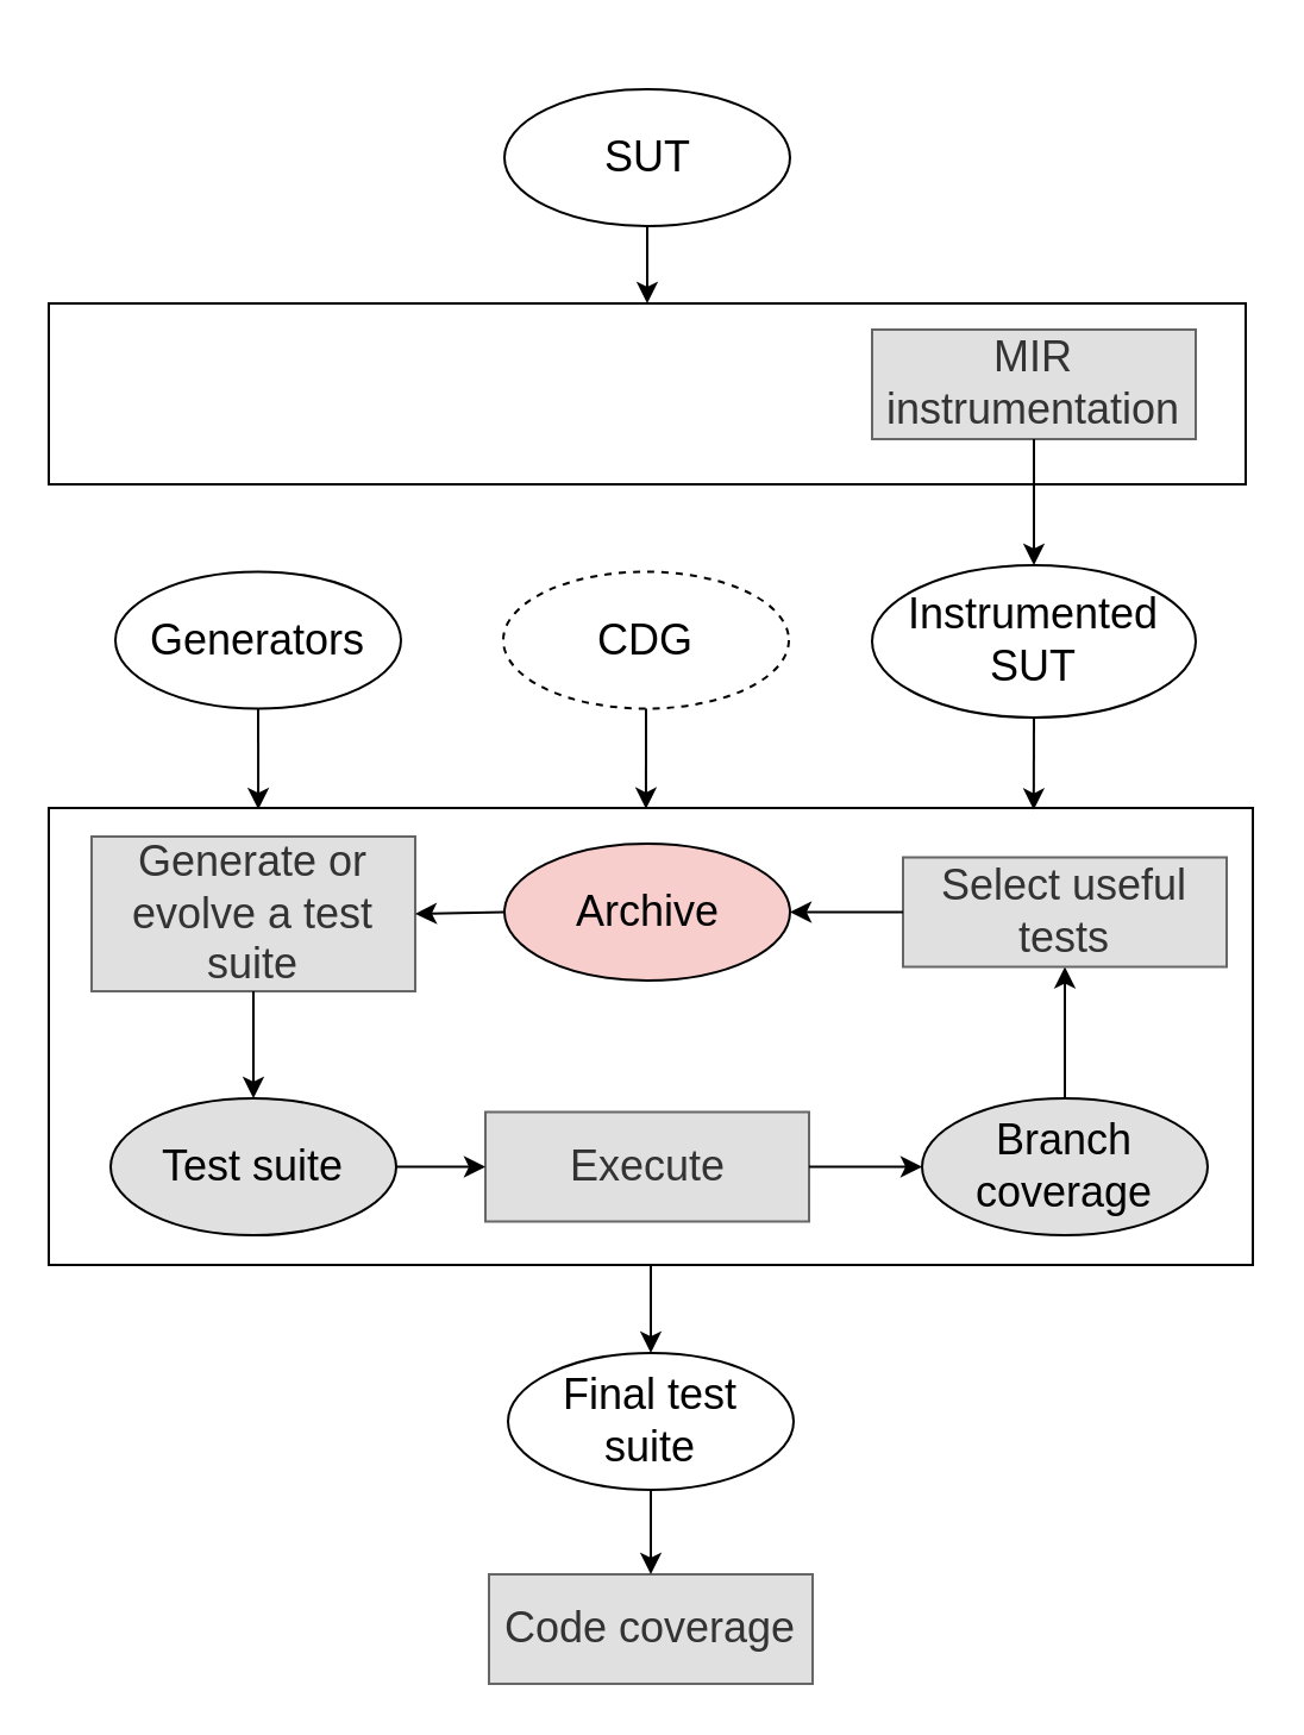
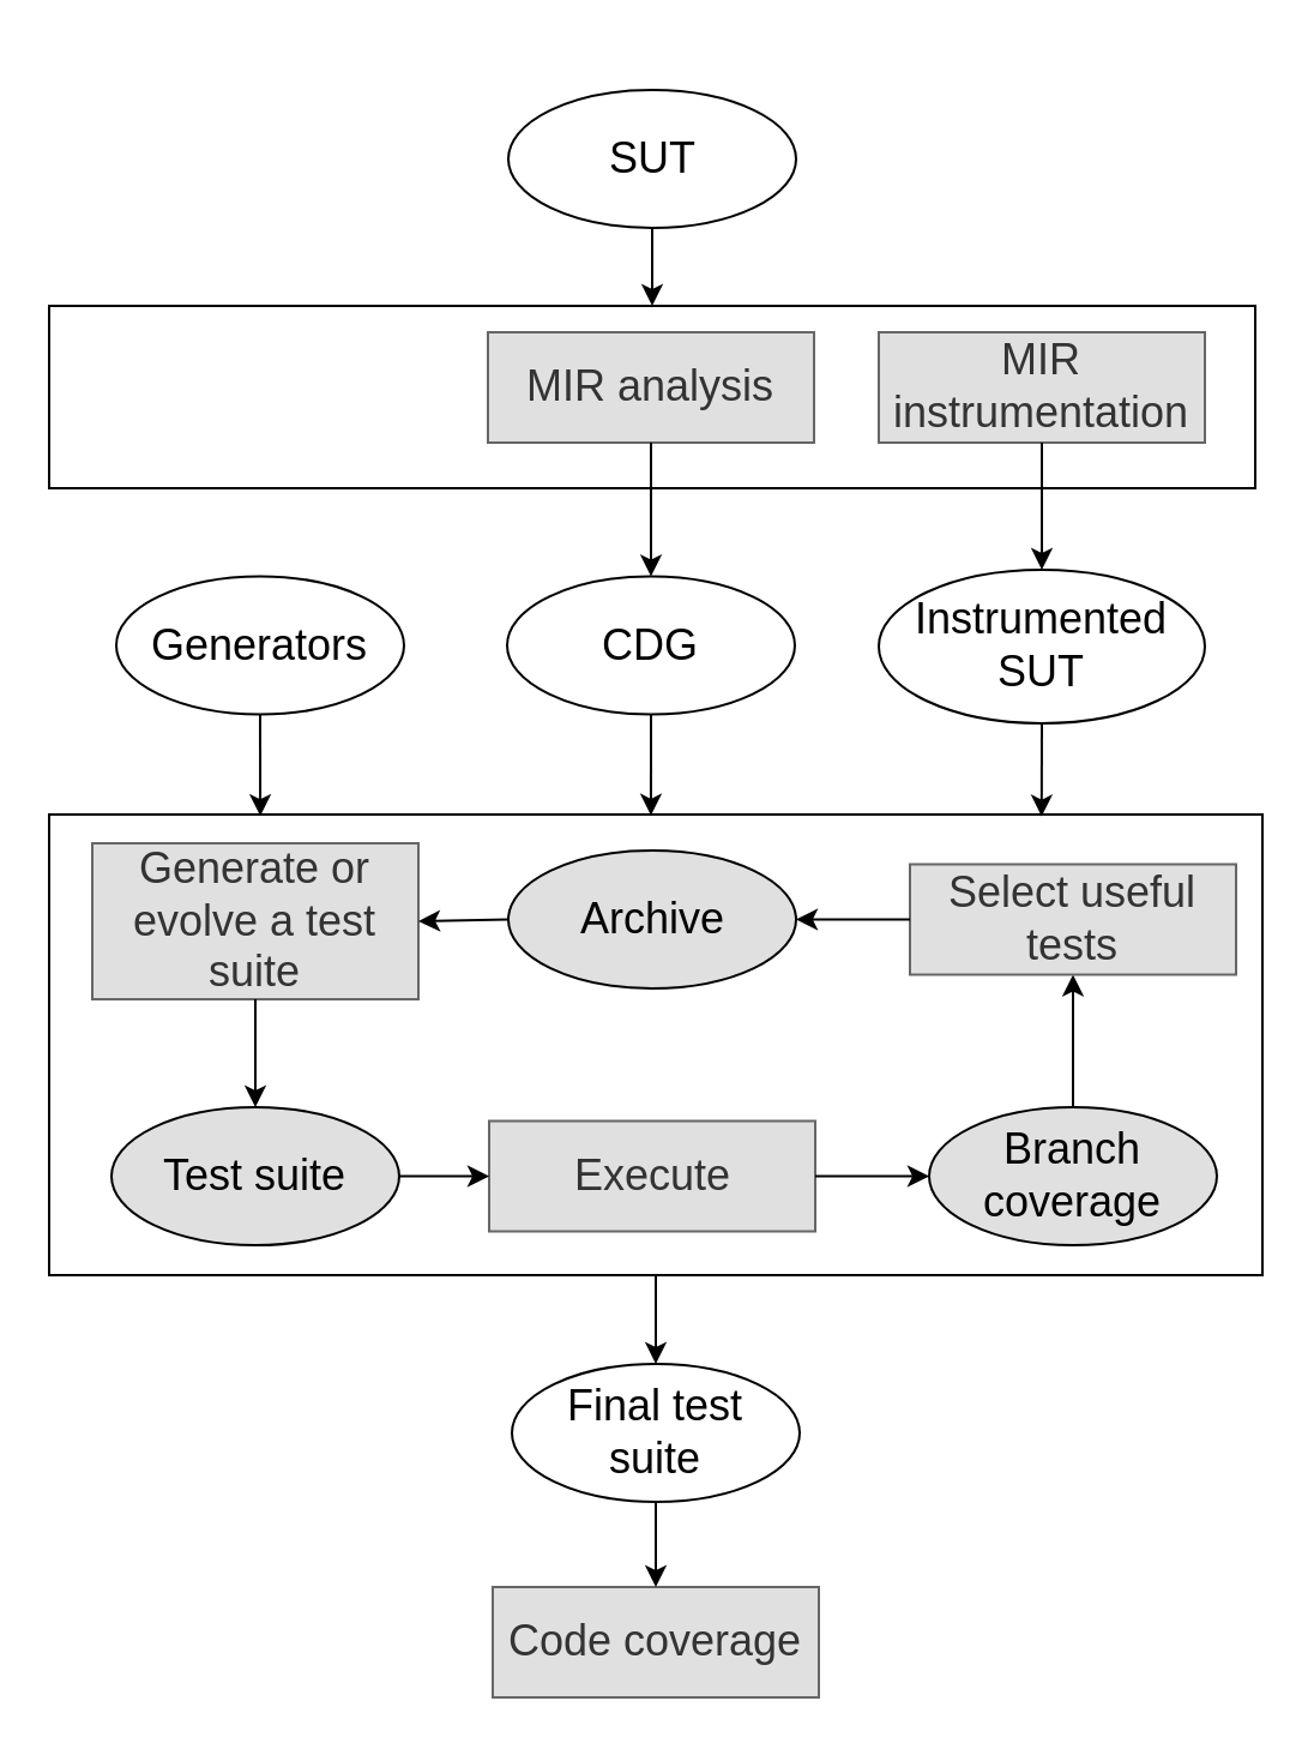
  <mxCell id="0" />
  <mxCell id="1" parent="0" />
  <mxCell id="2" value="&lt;span style=&quot;font-size: 18px&quot;&gt;SUT&lt;/span&gt;" style="ellipse;whiteSpace=wrap;html=1;glass=0;" parent="1" vertex="1"><mxGeometry x="211.5" y="37" width="120" height="57.5" as="geometry" /></mxCell>
  <mxCell id="3" value="" style="rounded=0;whiteSpace=wrap;html=1;glass=0;" parent="1" vertex="1"><mxGeometry x="20" y="127" width="503" height="76" as="geometry" /></mxCell>
  <mxCell id="4" value="" style="endArrow=classic;html=1;exitX=0.5;exitY=1;exitDx=0;exitDy=0;entryX=0.5;entryY=0;entryDx=0;entryDy=0;" parent="1" source="2" target="3" edge="1"><mxGeometry width="50" height="50" relative="1" as="geometry"><mxPoint x="156" y="212" as="sourcePoint" /><mxPoint x="197" y="166" as="targetPoint" /></mxGeometry></mxCell>
+ <mxCell id="5" value="&lt;font style=&quot;font-size: 18px&quot;&gt;MIR analysis&lt;/font&gt;" style="rounded=0;whiteSpace=wrap;html=1;glass=0;strokeColor=#666666;fontColor=#333333;fillColor=#E0E0E0;" parent="1" vertex="1"><mxGeometry x="203" y="138" width="136" height="46" as="geometry" /></mxCell>
  <mxCell id="6" value="&lt;font style=&quot;font-size: 18px&quot;&gt;MIR instrumentation&lt;/font&gt;" style="rounded=0;whiteSpace=wrap;html=1;glass=0;strokeColor=#666666;fontColor=#333333;fillColor=#E0E0E0;" parent="1" vertex="1"><mxGeometry x="366" y="138" width="136" height="46" as="geometry" /></mxCell>
  <mxCell id="7" value="&lt;span style=&quot;font-size: 18px&quot;&gt;Instrumented SUT&lt;/span&gt;" style="ellipse;whiteSpace=wrap;html=1;glass=0;" parent="1" vertex="1"><mxGeometry x="366" y="237" width="136" height="64" as="geometry" /></mxCell>
  <mxCell id="8" value="&lt;span style=&quot;font-size: 18px&quot;&gt;Generators&lt;/span&gt;" style="ellipse;whiteSpace=wrap;html=1;glass=0;" parent="1" vertex="1"><mxGeometry x="48" y="239.75" width="120" height="57.5" as="geometry" /></mxCell>
- <mxCell id="9" value="&lt;span style=&quot;font-size: 18px&quot;&gt;CDG&lt;/span&gt;" style="ellipse;whiteSpace=wrap;html=1;glass=0;dashed=1;" parent="1" vertex="1"><mxGeometry x="211" y="239.75" width="120" height="57.5" as="geometry" /></mxCell>
+ <mxCell id="9" value="&lt;span style=&quot;font-size: 18px&quot;&gt;CDG&lt;/span&gt;" style="ellipse;whiteSpace=wrap;html=1;glass=0;" parent="1" vertex="1"><mxGeometry x="211" y="239.75" width="120" height="57.5" as="geometry" /></mxCell>
+ <mxCell id="10" value="" style="endArrow=classic;html=1;exitX=0.5;exitY=1;exitDx=0;exitDy=0;entryX=0.5;entryY=0;entryDx=0;entryDy=0;" parent="1" source="5" target="9" edge="1"><mxGeometry width="50" height="50" relative="1" as="geometry"><mxPoint x="597" y="280" as="sourcePoint" /><mxPoint x="647" y="230" as="targetPoint" /></mxGeometry></mxCell>
  <mxCell id="11" value="" style="endArrow=classic;html=1;exitX=0.5;exitY=1;exitDx=0;exitDy=0;entryX=0.5;entryY=0;entryDx=0;entryDy=0;" parent="1" source="6" target="7" edge="1"><mxGeometry width="50" height="50" relative="1" as="geometry"><mxPoint x="631" y="268" as="sourcePoint" /><mxPoint x="681" y="218" as="targetPoint" /></mxGeometry></mxCell>
  <mxCell id="12" value="" style="rounded=0;whiteSpace=wrap;html=1;glass=0;" parent="1" vertex="1"><mxGeometry x="20" y="339" width="506" height="192" as="geometry" /></mxCell>
  <mxCell id="13" value="&lt;font style=&quot;font-size: 18px&quot;&gt;Generate or evolve a test suite&lt;/font&gt;" style="rounded=0;whiteSpace=wrap;html=1;glass=0;strokeColor=#666666;fontColor=#333333;fillColor=#E0E0E0;" parent="1" vertex="1"><mxGeometry x="38" y="351" width="136" height="65" as="geometry" /></mxCell>
  <mxCell id="14" value="" style="endArrow=classic;html=1;exitX=0.5;exitY=1;exitDx=0;exitDy=0;entryX=0.174;entryY=0.003;entryDx=0;entryDy=0;entryPerimeter=0;" parent="1" source="8" target="12" edge="1"><mxGeometry width="50" height="50" relative="1" as="geometry"><mxPoint x="344" y="317" as="sourcePoint" /><mxPoint x="394" y="267" as="targetPoint" /></mxGeometry></mxCell>
  <mxCell id="15" value="" style="endArrow=classic;html=1;exitX=0.5;exitY=1;exitDx=0;exitDy=0;entryX=0.496;entryY=0.002;entryDx=0;entryDy=0;entryPerimeter=0;" parent="1" source="9" target="12" edge="1"><mxGeometry width="50" height="50" relative="1" as="geometry"><mxPoint x="271.16" y="304" as="sourcePoint" /><mxPoint x="272" y="340" as="targetPoint" /></mxGeometry></mxCell>
  <mxCell id="16" value="" style="endArrow=classic;html=1;exitX=0.5;exitY=1;exitDx=0;exitDy=0;entryX=0.818;entryY=0.004;entryDx=0;entryDy=0;entryPerimeter=0;" parent="1" source="7" target="12" edge="1"><mxGeometry width="50" height="50" relative="1" as="geometry"><mxPoint x="437" y="306" as="sourcePoint" /><mxPoint x="437.044" y="348.266" as="targetPoint" /></mxGeometry></mxCell>
  <mxCell id="17" value="&lt;span style=&quot;font-size: 18px&quot;&gt;Test suite&lt;/span&gt;" style="ellipse;whiteSpace=wrap;html=1;glass=0;fillColor=#E0E0E0;" parent="1" vertex="1"><mxGeometry x="46" y="461" width="120" height="57.5" as="geometry" /></mxCell>
  <mxCell id="18" value="&lt;font style=&quot;font-size: 18px&quot;&gt;Execute&lt;/font&gt;" style="rounded=0;whiteSpace=wrap;html=1;glass=0;strokeColor=#666666;fontColor=#333333;fillColor=#E0E0E0;" parent="1" vertex="1"><mxGeometry x="203.5" y="466.75" width="136" height="46" as="geometry" /></mxCell>
  <mxCell id="19" value="" style="endArrow=classic;html=1;exitX=1;exitY=0.5;exitDx=0;exitDy=0;entryX=0;entryY=0.5;entryDx=0;entryDy=0;" parent="1" source="17" target="18" edge="1"><mxGeometry width="50" height="50" relative="1" as="geometry"><mxPoint x="3" y="309" as="sourcePoint" /><mxPoint x="53" y="259" as="targetPoint" /></mxGeometry></mxCell>
  <mxCell id="20" value="&lt;span style=&quot;font-size: 18px&quot;&gt;Branch coverage&lt;/span&gt;" style="ellipse;whiteSpace=wrap;html=1;glass=0;fillColor=#E0E0E0;" parent="1" vertex="1"><mxGeometry x="387" y="461" width="120" height="57.5" as="geometry" /></mxCell>
  <mxCell id="21" value="" style="endArrow=classic;html=1;exitX=1;exitY=0.5;exitDx=0;exitDy=0;entryX=0;entryY=0.5;entryDx=0;entryDy=0;" parent="1" source="18" target="20" edge="1"><mxGeometry width="50" height="50" relative="1" as="geometry"><mxPoint x="32" y="324" as="sourcePoint" /><mxPoint x="82" y="274" as="targetPoint" /></mxGeometry></mxCell>
  <mxCell id="22" value="" style="endArrow=classic;html=1;entryX=0.5;entryY=0;entryDx=0;entryDy=0;exitX=0.5;exitY=1;exitDx=0;exitDy=0;" parent="1" source="13" target="17" edge="1"><mxGeometry width="50" height="50" relative="1" as="geometry"><mxPoint x="2" y="296" as="sourcePoint" /><mxPoint x="52" y="246" as="targetPoint" /></mxGeometry></mxCell>
  <mxCell id="23" value="" style="endArrow=classic;html=1;exitX=0.5;exitY=0;exitDx=0;exitDy=0;entryX=0.5;entryY=1;entryDx=0;entryDy=0;" parent="1" source="20" target="24" edge="1"><mxGeometry width="50" height="50" relative="1" as="geometry"><mxPoint x="597" y="527" as="sourcePoint" /><mxPoint x="447" y="407" as="targetPoint" /></mxGeometry></mxCell>
  <mxCell id="24" value="&lt;font style=&quot;font-size: 18px&quot;&gt;Select useful tests&lt;/font&gt;" style="rounded=0;whiteSpace=wrap;html=1;glass=0;strokeColor=#666666;fontColor=#333333;fillColor=#E0E0E0;" parent="1" vertex="1"><mxGeometry x="379" y="359.75" width="136" height="46" as="geometry" /></mxCell>
- <mxCell id="25" value="&lt;span style=&quot;font-size: 18px&quot;&gt;Archive&lt;/span&gt;" style="ellipse;whiteSpace=wrap;html=1;glass=0;fillColor=#f8cecc;" parent="1" vertex="1"><mxGeometry x="211.5" y="354" width="120" height="57.5" as="geometry" /></mxCell>
+ <mxCell id="25" value="&lt;span style=&quot;font-size: 18px&quot;&gt;Archive&lt;/span&gt;" style="ellipse;whiteSpace=wrap;html=1;glass=0;fillColor=#E0E0E0;" parent="1" vertex="1"><mxGeometry x="211.5" y="354" width="120" height="57.5" as="geometry" /></mxCell>
  <mxCell id="26" value="" style="endArrow=classic;html=1;exitX=0;exitY=0.5;exitDx=0;exitDy=0;entryX=1;entryY=0.5;entryDx=0;entryDy=0;" parent="1" source="24" target="25" edge="1"><mxGeometry width="50" height="50" relative="1" as="geometry"><mxPoint x="595" y="414" as="sourcePoint" /><mxPoint x="645" y="364" as="targetPoint" /></mxGeometry></mxCell>
  <mxCell id="27" value="" style="endArrow=classic;html=1;exitX=0;exitY=0.5;exitDx=0;exitDy=0;entryX=1;entryY=0.5;entryDx=0;entryDy=0;" parent="1" source="25" target="13" edge="1"><mxGeometry width="50" height="50" relative="1" as="geometry"><mxPoint x="5" y="344" as="sourcePoint" /><mxPoint x="55" y="294" as="targetPoint" /></mxGeometry></mxCell>
  <mxCell id="28" value="&lt;span style=&quot;font-size: 18px&quot;&gt;Final test &lt;br&gt;suite&lt;/span&gt;" style="ellipse;whiteSpace=wrap;html=1;glass=0;" parent="1" vertex="1"><mxGeometry x="213" y="568" width="120" height="57.5" as="geometry" /></mxCell>
  <mxCell id="29" value="" style="endArrow=classic;html=1;exitX=0.5;exitY=1;exitDx=0;exitDy=0;entryX=0.5;entryY=0;entryDx=0;entryDy=0;" parent="1" source="12" target="28" edge="1"><mxGeometry width="50" height="50" relative="1" as="geometry"><mxPoint x="452" y="630" as="sourcePoint" /><mxPoint x="502" y="580" as="targetPoint" /></mxGeometry></mxCell>
  <mxCell id="30" value="&lt;span style=&quot;font-size: 18px&quot;&gt;Code coverage&lt;/span&gt;" style="rounded=0;whiteSpace=wrap;html=1;glass=0;strokeColor=#666666;fontColor=#333333;fillColor=#E0E0E0;" parent="1" vertex="1"><mxGeometry x="205" y="661" width="136" height="46" as="geometry" /></mxCell>
  <mxCell id="31" value="" style="endArrow=classic;html=1;exitX=0.5;exitY=1;exitDx=0;exitDy=0;entryX=0.5;entryY=0;entryDx=0;entryDy=0;" parent="1" source="28" target="30" edge="1"><mxGeometry width="50" height="50" relative="1" as="geometry"><mxPoint x="414" y="673" as="sourcePoint" /><mxPoint x="464" y="623" as="targetPoint" /></mxGeometry></mxCell>
  <mxCell id="32" value="" style="rounded=0;whiteSpace=wrap;html=1;fillColor=none;strokeColor=none;" vertex="1" parent="1"><mxGeometry x="218" y="20" width="106" height="13" as="geometry" /></mxCell>
